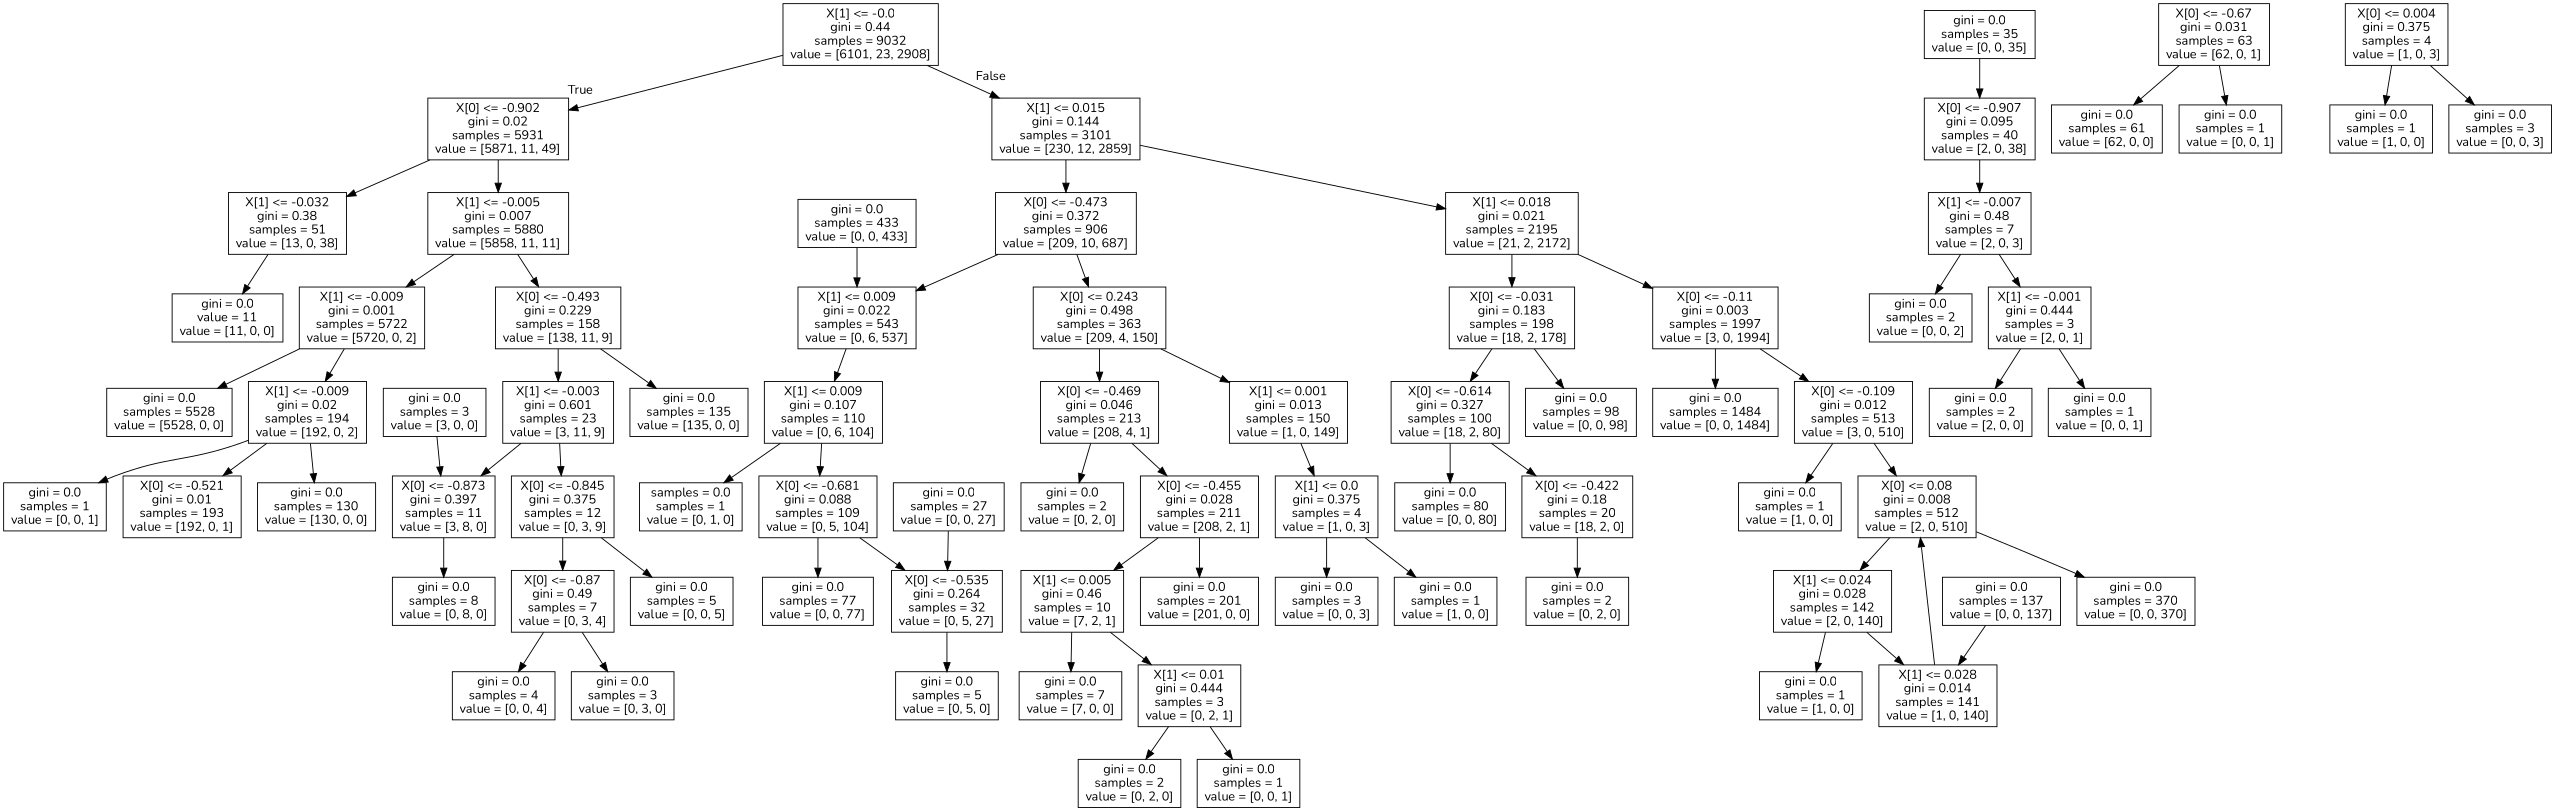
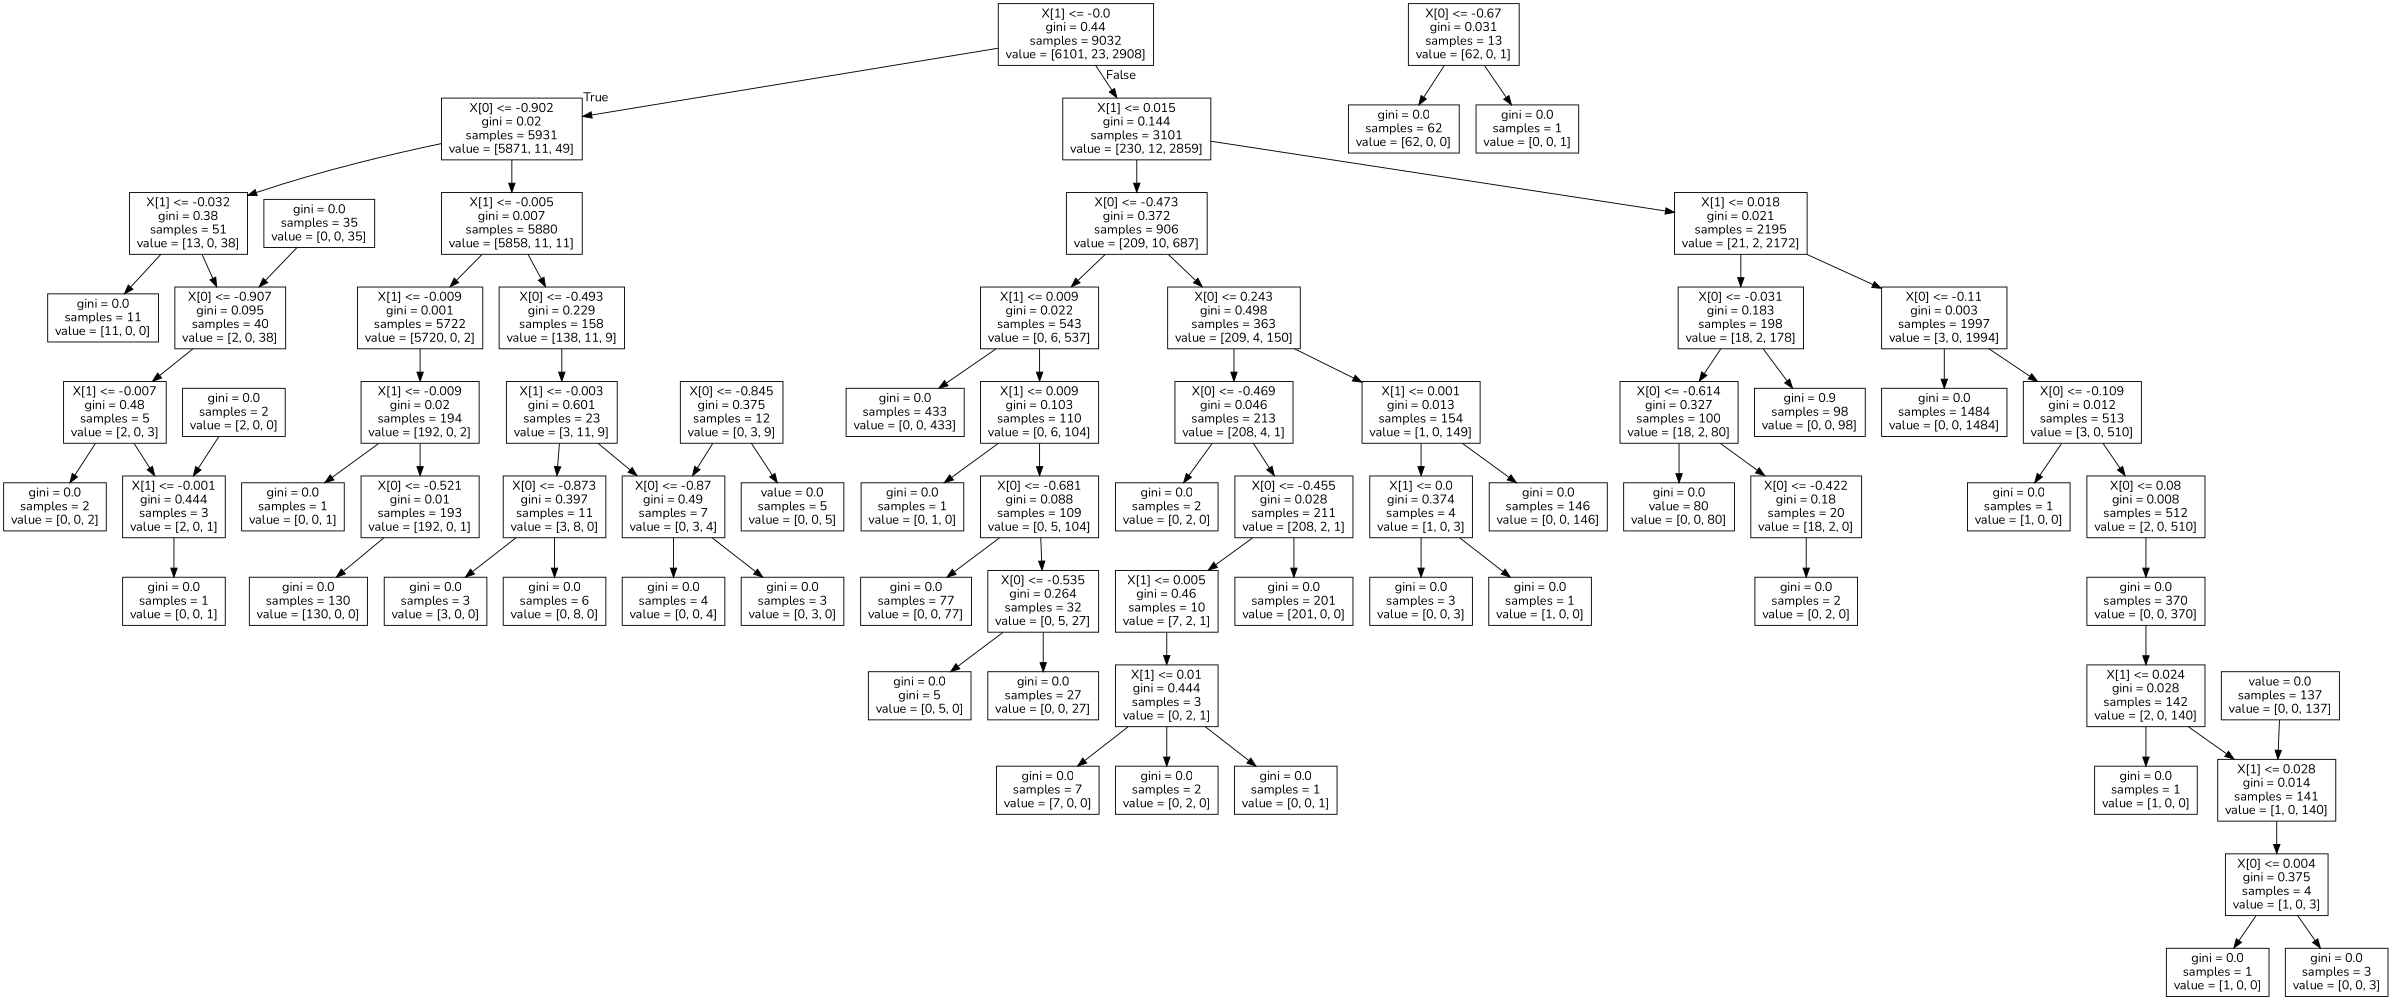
  digraph {
    fontname=Nunito
    node [fontname=Nunito shape=box]
    edge [fontname=Nunito]
    n1 [label="X[1] <= -0.0\ngini = 0.44\nsamples = 9032\nvalue = [6101, 23, 2908]"]
    n2 [label="X[0] <= -0.902\ngini = 0.02\nsamples = 5931\nvalue = [5871, 11, 49]"]
    n3 [label="X[1] <= 0.015\ngini = 0.144\nsamples = 3101\nvalue = [230, 12, 2859]"]
    n4 [label="X[1] <= -0.032\ngini = 0.38\nsamples = 51\nvalue = [13, 0, 38]"]
    n5 [label="X[1] <= -0.005\ngini = 0.007\nsamples = 5880\nvalue = [5858, 11, 11]"]
    n6 [label="X[0] <= -0.473\ngini = 0.372\nsamples = 906\nvalue = [209, 10, 687]"]
    n7 [label="X[1] <= 0.018\ngini = 0.021\nsamples = 2195\nvalue = [21, 2, 2172]"]
-   n8 [label="gini = 0.0\nvalue = 11\nvalue = [11, 0, 0]"]
+   n8 [label="gini = 0.0\nsamples = 11\nvalue = [11, 0, 0]"]
    n9 [label="X[0] <= -0.907\ngini = 0.095\nsamples = 40\nvalue = [2, 0, 38]"]
    n10 [label="X[1] <= -0.009\ngini = 0.001\nsamples = 5722\nvalue = [5720, 0, 2]"]
    n11 [label="X[0] <= -0.493\ngini = 0.229\nsamples = 158\nvalue = [138, 11, 9]"]
-   n12 [label="X[1] <= -0.007\ngini = 0.48\nsamples = 7\nvalue = [2, 0, 3]"]
+   n12 [label="X[1] <= -0.007\ngini = 0.48\nsamples = 5\nvalue = [2, 0, 3]"]
    n13 [label="gini = 0.0\nsamples = 35\nvalue = [0, 0, 35]"]
    n14 [label="gini = 0.0\nsamples = 2\nvalue = [0, 0, 2]"]
    n15 [label="X[1] <= -0.001\ngini = 0.444\nsamples = 3\nvalue = [2, 0, 1]"]
    n16 [label="gini = 0.0\nsamples = 2\nvalue = [2, 0, 0]"]
    n17 [label="gini = 0.0\nsamples = 1\nvalue = [0, 0, 1]"]
-   n18 [label="gini = 0.0\nsamples = 5528\nvalue = [5528, 0, 0]"]
    n19 [label="X[1] <= -0.009\ngini = 0.02\nsamples = 194\nvalue = [192, 0, 2]"]
    n20 [label="X[1] <= -0.003\ngini = 0.601\nsamples = 23\nvalue = [3, 11, 9]"]
-   n21 [label="gini = 0.0\nsamples = 135\nvalue = [135, 0, 0]"]
    n22 [label="gini = 0.0\nsamples = 1\nvalue = [0, 0, 1]"]
    n23 [label="X[0] <= -0.521\ngini = 0.01\nsamples = 193\nvalue = [192, 0, 1]"]
    n24 [label="gini = 0.0\nsamples = 130\nvalue = [130, 0, 0]"]
-   n25 [label="X[0] <= -0.67\ngini = 0.031\nsamples = 63\nvalue = [62, 0, 1]"]
-   n26 [label="gini = 0.0\nsamples = 61\nvalue = [62, 0, 0]"]
+   n25 [label="X[0] <= -0.67\ngini = 0.031\nsamples = 13\nvalue = [62, 0, 1]"]
+   n26 [label="gini = 0.0\nsamples = 62\nvalue = [62, 0, 0]"]
    n27 [label="gini = 0.0\nsamples = 1\nvalue = [0, 0, 1]"]
    n28 [label="X[0] <= -0.873\ngini = 0.397\nsamples = 11\nvalue = [3, 8, 0]"]
    n29 [label="X[0] <= -0.845\ngini = 0.375\nsamples = 12\nvalue = [0, 3, 9]"]
    n30 [label="gini = 0.0\nsamples = 3\nvalue = [3, 0, 0]"]
-   n31 [label="gini = 0.0\nsamples = 8\nvalue = [0, 8, 0]"]
+   n31 [label="gini = 0.0\nsamples = 6\nvalue = [0, 8, 0]"]
    n32 [label="X[0] <= -0.87\ngini = 0.49\nsamples = 7\nvalue = [0, 3, 4]"]
-   n33 [label="gini = 0.0\nsamples = 5\nvalue = [0, 0, 5]"]
+   n33 [label="value = 0.0\nsamples = 5\nvalue = [0, 0, 5]"]
    n34 [label="gini = 0.0\nsamples = 4\nvalue = [0, 0, 4]"]
    n35 [label="gini = 0.0\nsamples = 3\nvalue = [0, 3, 0]"]
    n36 [label="X[1] <= 0.009\ngini = 0.022\nsamples = 543\nvalue = [0, 6, 537]"]
    n37 [label="X[0] <= 0.243\ngini = 0.498\nsamples = 363\nvalue = [209, 4, 150]"]
    n38 [label="X[0] <= -0.031\ngini = 0.183\nsamples = 198\nvalue = [18, 2, 178]"]
    n39 [label="X[0] <= -0.11\ngini = 0.003\nsamples = 1997\nvalue = [3, 0, 1994]"]
    n40 [label="gini = 0.0\nsamples = 433\nvalue = [0, 0, 433]"]
-   n41 [label="X[1] <= 0.009\ngini = 0.107\nsamples = 110\nvalue = [0, 6, 104]"]
+   n41 [label="X[1] <= 0.009\ngini = 0.103\nsamples = 110\nvalue = [0, 6, 104]"]
    n42 [label="X[0] <= -0.469\ngini = 0.046\nsamples = 213\nvalue = [208, 4, 1]"]
-   n43 [label="X[1] <= 0.001\ngini = 0.013\nsamples = 150\nvalue = [1, 0, 149]"]
-   n44 [label="samples = 0.0\nsamples = 1\nvalue = [0, 1, 0]"]
+   n43 [label="X[1] <= 0.001\ngini = 0.013\nsamples = 154\nvalue = [1, 0, 149]"]
+   n44 [label="gini = 0.0\nsamples = 1\nvalue = [0, 1, 0]"]
    n45 [label="X[0] <= -0.681\ngini = 0.088\nsamples = 109\nvalue = [0, 5, 104]"]
    n46 [label="gini = 0.0\nsamples = 77\nvalue = [0, 0, 77]"]
    n47 [label="X[0] <= -0.535\ngini = 0.264\nsamples = 32\nvalue = [0, 5, 27]"]
-   n48 [label="gini = 0.0\nsamples = 5\nvalue = [0, 5, 0]"]
+   n48 [label="gini = 0.0\ngini = 5\nvalue = [0, 5, 0]"]
    n49 [label="gini = 0.0\nsamples = 27\nvalue = [0, 0, 27]"]
    n50 [label="gini = 0.0\nsamples = 2\nvalue = [0, 2, 0]"]
    n51 [label="X[0] <= -0.455\ngini = 0.028\nsamples = 211\nvalue = [208, 2, 1]"]
-   n52 [label="X[1] <= 0.0\ngini = 0.375\nsamples = 4\nvalue = [1, 0, 3]"]
+   n52 [label="X[1] <= 0.0\ngini = 0.374\nsamples = 4\nvalue = [1, 0, 3]"]
+   n53 [label="gini = 0.0\nsamples = 146\nvalue = [0, 0, 146]"]
    n54 [label="X[1] <= 0.005\ngini = 0.46\nsamples = 10\nvalue = [7, 2, 1]"]
    n55 [label="gini = 0.0\nsamples = 201\nvalue = [201, 0, 0]"]
    n56 [label="gini = 0.0\nsamples = 7\nvalue = [7, 0, 0]"]
    n57 [label="X[1] <= 0.01\ngini = 0.444\nsamples = 3\nvalue = [0, 2, 1]"]
    n58 [label="gini = 0.0\nsamples = 2\nvalue = [0, 2, 0]"]
    n59 [label="gini = 0.0\nsamples = 1\nvalue = [0, 0, 1]"]
    n60 [label="gini = 0.0\nsamples = 3\nvalue = [0, 0, 3]"]
    n61 [label="gini = 0.0\nsamples = 1\nvalue = [1, 0, 0]"]
    n62 [label="X[0] <= -0.614\ngini = 0.327\nsamples = 100\nvalue = [18, 2, 80]"]
-   n63 [label="gini = 0.0\nsamples = 98\nvalue = [0, 0, 98]"]
+   n63 [label="gini = 0.9\nsamples = 98\nvalue = [0, 0, 98]"]
    n64 [label="gini = 0.0\nsamples = 1484\nvalue = [0, 0, 1484]"]
    n65 [label="X[0] <= -0.109\ngini = 0.012\nsamples = 513\nvalue = [3, 0, 510]"]
-   n66 [label="gini = 0.0\nsamples = 80\nvalue = [0, 0, 80]"]
+   n66 [label="gini = 0.0\nvalue = 80\nvalue = [0, 0, 80]"]
    n67 [label="X[0] <= -0.422\ngini = 0.18\nsamples = 20\nvalue = [18, 2, 0]"]
    n68 [label="gini = 0.0\nsamples = 2\nvalue = [0, 2, 0]"]
    n69 [label="gini = 0.0\nsamples = 1\nvalue = [1, 0, 0]"]
    n70 [label="X[0] <= 0.08\ngini = 0.008\nsamples = 512\nvalue = [2, 0, 510]"]
    n71 [label="X[1] <= 0.024\ngini = 0.028\nsamples = 142\nvalue = [2, 0, 140]"]
    n72 [label="gini = 0.0\nsamples = 370\nvalue = [0, 0, 370]"]
    n73 [label="gini = 0.0\nsamples = 1\nvalue = [1, 0, 0]"]
    n74 [label="X[1] <= 0.028\ngini = 0.014\nsamples = 141\nvalue = [1, 0, 140]"]
    n75 [label="X[0] <= 0.004\ngini = 0.375\nsamples = 4\nvalue = [1, 0, 3]"]
    n76 [label="gini = 0.0\nsamples = 1\nvalue = [1, 0, 0]"]
    n77 [label="gini = 0.0\nsamples = 3\nvalue = [0, 0, 3]"]
-   n78 [label="gini = 0.0\nsamples = 137\nvalue = [0, 0, 137]"]
+   n78 [label="value = 0.0\nsamples = 137\nvalue = [0, 0, 137]"]
    n1 -> n2 [headlabel=True labelangle=45 labeldistance=2.5]
    n1 -> n3 [headlabel=False labelangle=-45 labeldistance=2.5]
    n2 -> n4
    n2 -> n5
    n3 -> n6
    n3 -> n7
    n4 -> n8
+   n4 -> n9
    n5 -> n10
    n5 -> n11
    n6 -> n36
    n6 -> n37
    n7 -> n38
    n7 -> n39
    n9 -> n12
-   n10 -> n18
    n10 -> n19
    n11 -> n20
-   n11 -> n21
    n12 -> n14
    n12 -> n15
    n13 -> n9
-   n15 -> n16
+   n16 -> n15
    n15 -> n17
    n19 -> n22
    n19 -> n23
    n20 -> n28
-   n20 -> n29
-   n19 -> n24
+   n20 -> n32
+   n23 -> n24
    n25 -> n26
    n25 -> n27
-   n30 -> n28
+   n28 -> n30
    n28 -> n31
    n29 -> n32
    n29 -> n33
    n32 -> n34
    n32 -> n35
-   n40 -> n36
+   n36 -> n40
    n36 -> n41
    n37 -> n42
    n37 -> n43
    n38 -> n62
    n38 -> n63
    n39 -> n64
    n39 -> n65
    n41 -> n44
    n41 -> n45
    n42 -> n50
    n42 -> n51
    n43 -> n52
+   n43 -> n53
    n45 -> n46
    n45 -> n47
    n47 -> n48
-   n49 -> n47
+   n47 -> n49
    n51 -> n54
    n51 -> n55
    n52 -> n60
    n52 -> n61
-   n54 -> n56
+   n57 -> n56
    n54 -> n57
    n57 -> n58
    n57 -> n59
    n62 -> n66
    n62 -> n67
    n65 -> n69
    n65 -> n70
    n67 -> n68
-   n70 -> n71
+   n72 -> n71
    n70 -> n72
    n71 -> n73
    n71 -> n74
-   n74 -> n70
+   n74 -> n75
    n75 -> n76
    n75 -> n77
    n78 -> n74
  }
